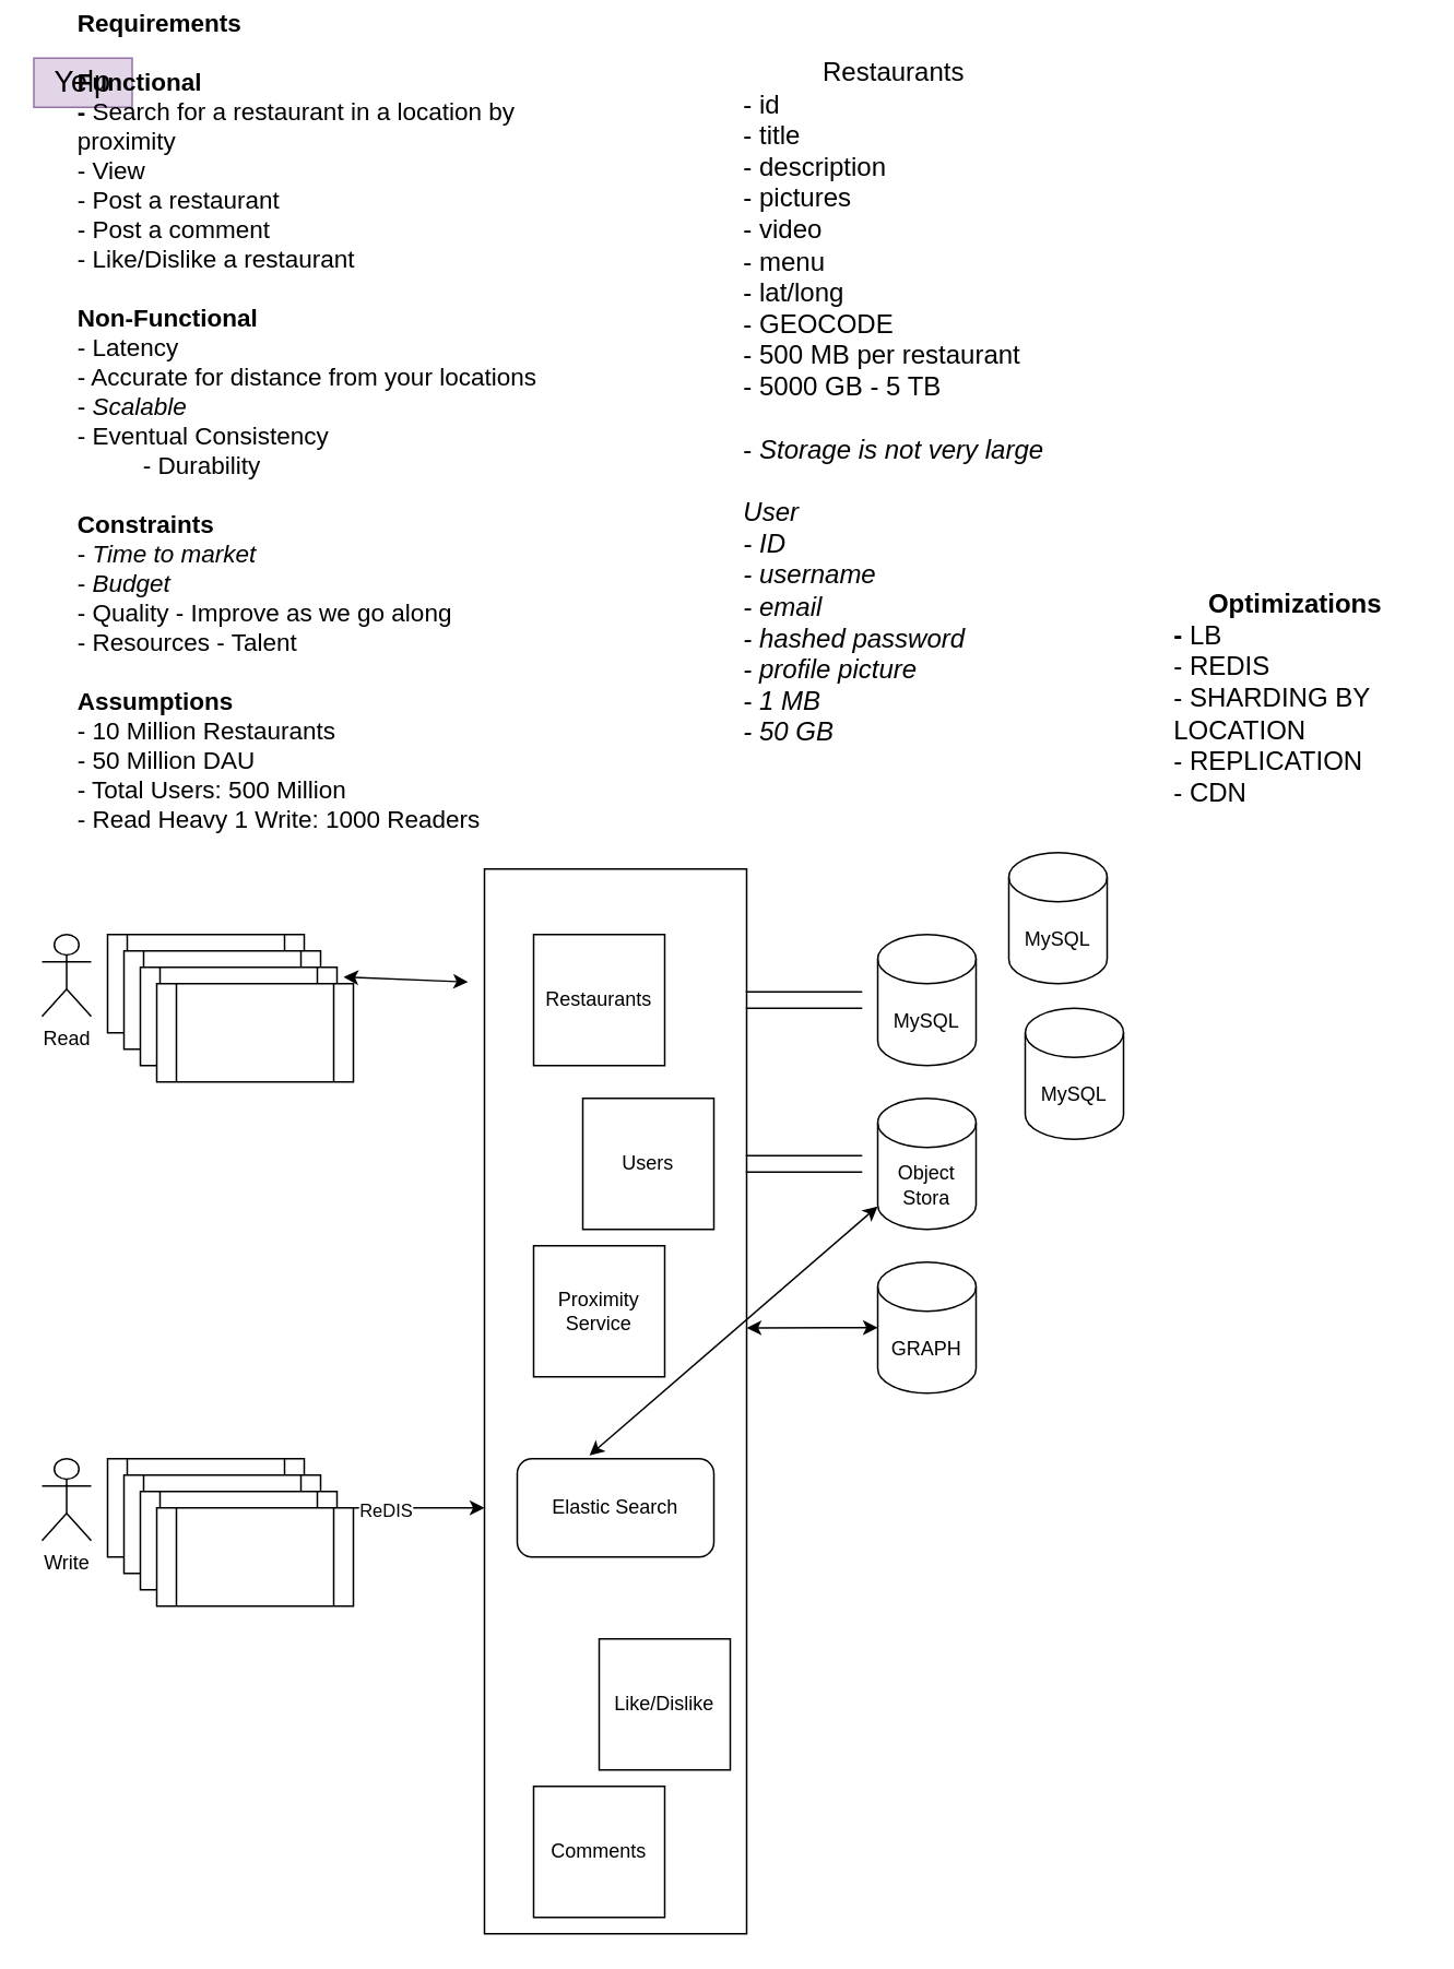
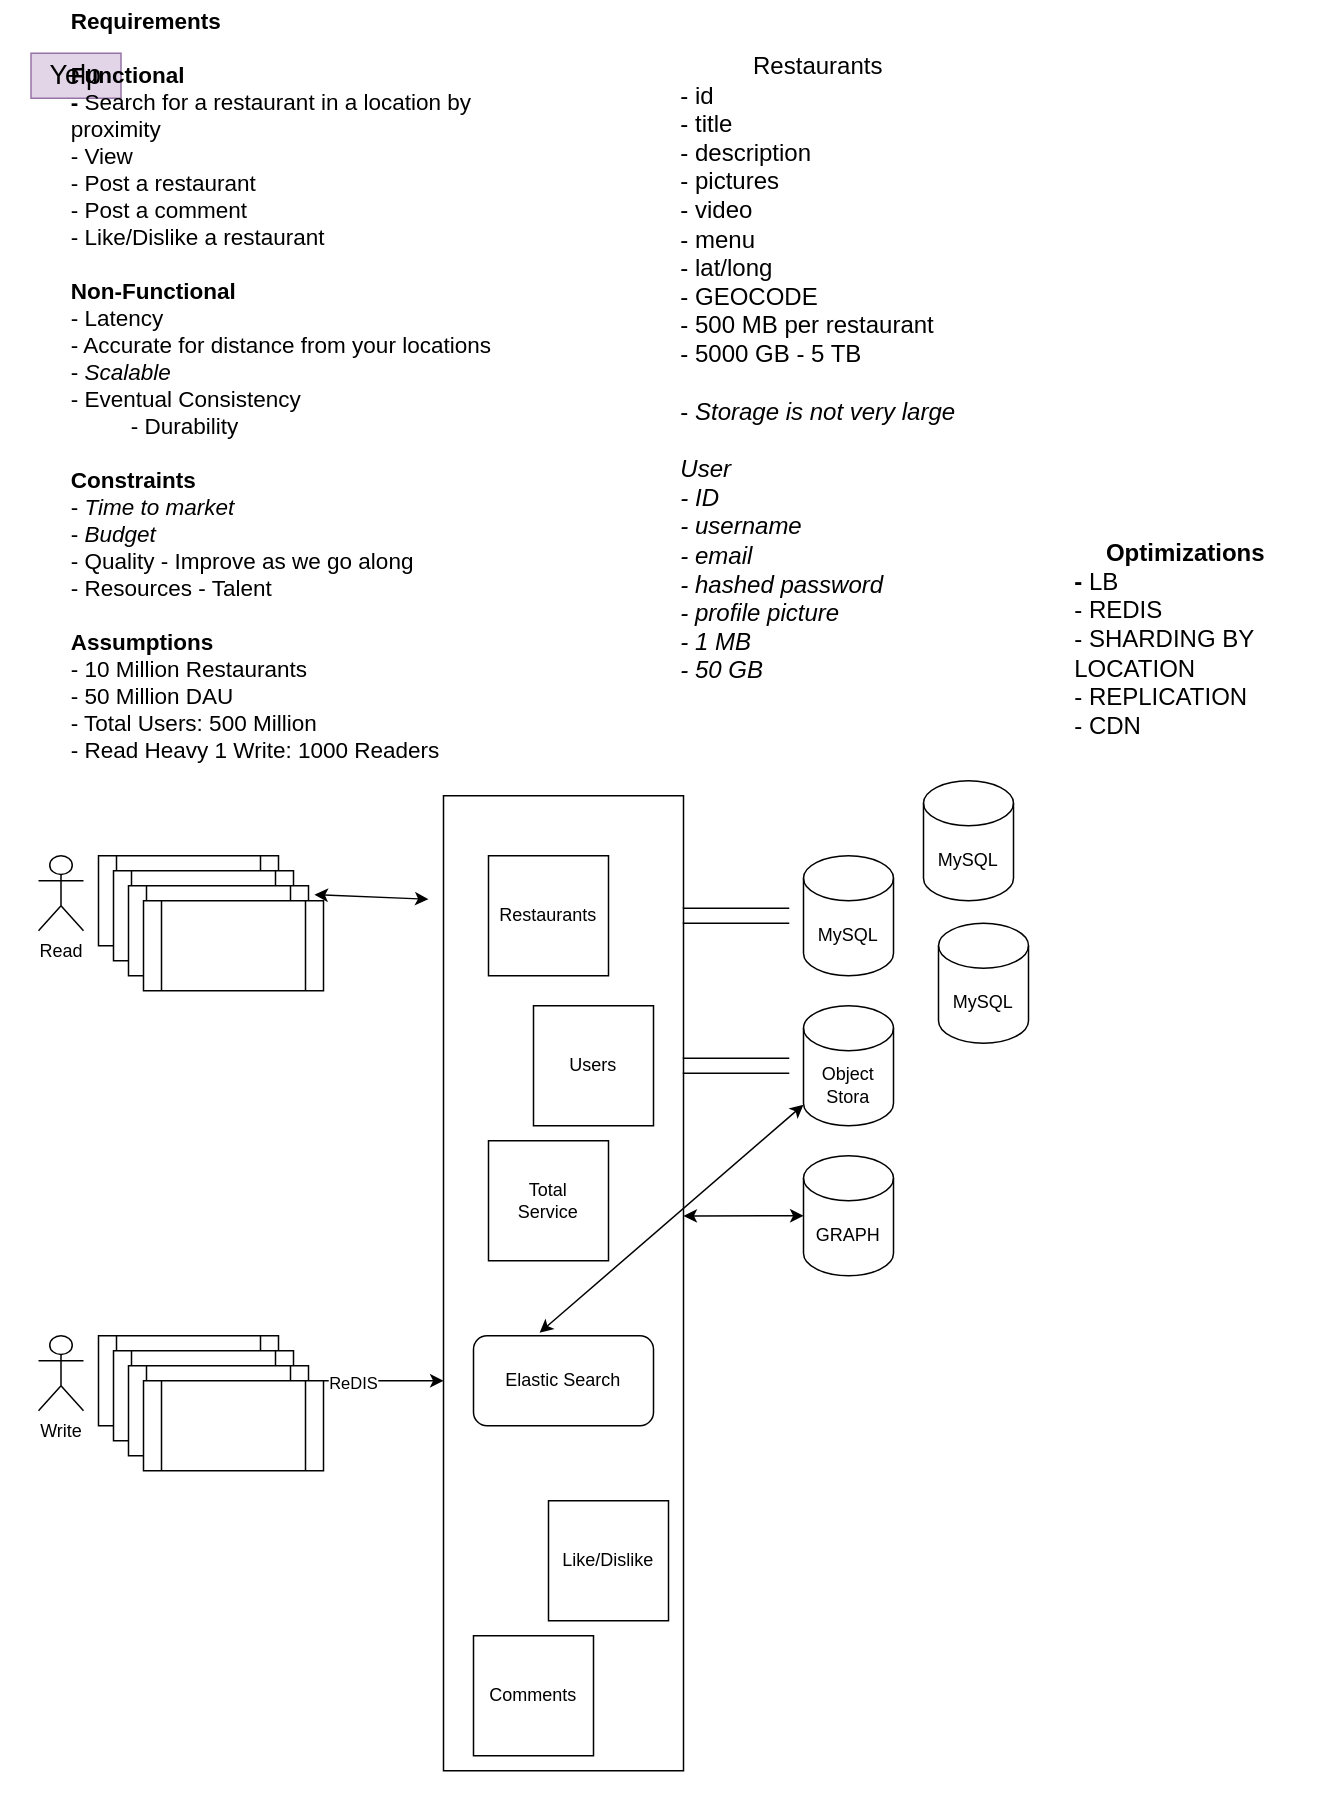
  <mxCell id="0" />
  <mxCell id="1" parent="0" />
  <mxCell id="2" value="" style="rounded=0;whiteSpace=wrap;html=1;" vertex="1" parent="1"><mxGeometry x="295" y="530" width="160" height="650" as="geometry" /></mxCell>
  <mxCell id="3" value="Yelp" style="text;html=1;strokeColor=#9673a6;fillColor=#e1d5e7;align=center;verticalAlign=middle;whiteSpace=wrap;rounded=0;fontSize=18;" vertex="1" parent="1"><mxGeometry x="20" y="35" width="60" height="30" as="geometry" /></mxCell>
  <mxCell id="4" value="&lt;font style=&quot;font-size: 15px;&quot;&gt;&lt;b&gt;Requirements&lt;br&gt;&lt;br&gt;Functional&lt;br&gt;- &lt;/b&gt;Search for a restaurant in a location by proximity&lt;br&gt;- View&amp;nbsp;&lt;br&gt;- Post a restaurant&lt;br&gt;- Post a comment&lt;br&gt;- Like/Dislike a restaurant&lt;br&gt;&lt;br&gt;&lt;b&gt;Non-Functional&lt;br&gt;&lt;/b&gt;- Latency&lt;br&gt;- Accurate for distance from your locations&lt;br&gt;- &lt;i&gt;Scalable&lt;/i&gt;&lt;br&gt;- Eventual Consistency&lt;br&gt;&lt;/font&gt;&lt;blockquote style=&quot;margin: 0 0 0 40px; border: none; padding: 0px;&quot;&gt;&lt;font style=&quot;font-size: 15px;&quot;&gt;- Durability&lt;/font&gt;&lt;/blockquote&gt;&lt;font style=&quot;font-size: 15px;&quot;&gt;&lt;br&gt;&lt;b&gt;Constraints&lt;/b&gt;&lt;br&gt;- &lt;i style=&quot;&quot;&gt;Time to market&lt;/i&gt;&lt;br&gt;- &lt;i&gt;Budget&lt;/i&gt;&lt;br&gt;- Quality - Improve as we go along&lt;br&gt;- Resources - Talent&lt;br&gt;&lt;br&gt;&lt;b&gt;Assumptions&lt;br&gt;&lt;/b&gt;- 10 Million Restaurants&lt;br&gt;- 50 Million DAU&lt;br&gt;- Total Users: 500 Million&lt;br&gt;- Read Heavy 1 Write: 1000 Readers&lt;br&gt;&lt;br&gt;&lt;br&gt;&lt;br&gt;&lt;br&gt;&lt;br&gt;&lt;br&gt;&lt;/font&gt;" style="text;html=1;strokeColor=none;fillColor=none;align=left;verticalAlign=middle;whiteSpace=wrap;rounded=0;" vertex="1" parent="1"><mxGeometry x="45" y="90" width="290" height="440" as="geometry" /></mxCell>
  <mxCell id="5" value="" style="shape=process;whiteSpace=wrap;html=1;backgroundOutline=1;" vertex="1" parent="1"><mxGeometry x="65" y="570" width="120" height="60" as="geometry" /></mxCell>
  <mxCell id="6" value="Read" style="shape=umlActor;verticalLabelPosition=bottom;verticalAlign=top;html=1;outlineConnect=0;" vertex="1" parent="1"><mxGeometry x="25" y="570" width="30" height="50" as="geometry" /></mxCell>
  <mxCell id="7" value="" style="shape=process;whiteSpace=wrap;html=1;backgroundOutline=1;" vertex="1" parent="1"><mxGeometry x="75" y="580" width="120" height="60" as="geometry" /></mxCell>
  <mxCell id="8" value="" style="shape=process;whiteSpace=wrap;html=1;backgroundOutline=1;" vertex="1" parent="1"><mxGeometry x="85" y="590" width="120" height="60" as="geometry" /></mxCell>
  <mxCell id="9" value="" style="shape=process;whiteSpace=wrap;html=1;backgroundOutline=1;" vertex="1" parent="1"><mxGeometry x="95" y="600" width="120" height="60" as="geometry" /></mxCell>
  <mxCell id="10" value="&lt;font style=&quot;font-size: 16px;&quot;&gt;Restaurants&lt;br&gt;&lt;div style=&quot;text-align: left;&quot;&gt;&lt;span style=&quot;background-color: initial;&quot;&gt;- id&amp;nbsp;&lt;/span&gt;&lt;/div&gt;&lt;div style=&quot;text-align: left;&quot;&gt;&lt;span style=&quot;background-color: initial;&quot;&gt;- title&amp;nbsp;&lt;/span&gt;&lt;/div&gt;&lt;div style=&quot;text-align: left;&quot;&gt;&lt;span style=&quot;background-color: initial;&quot;&gt;- description&lt;/span&gt;&lt;/div&gt;&lt;div style=&quot;text-align: left;&quot;&gt;&lt;span style=&quot;background-color: initial;&quot;&gt;- pictures&lt;/span&gt;&lt;/div&gt;&lt;div style=&quot;text-align: left;&quot;&gt;&lt;span style=&quot;background-color: initial;&quot;&gt;- video&lt;/span&gt;&lt;/div&gt;&lt;div style=&quot;text-align: left;&quot;&gt;&lt;span style=&quot;background-color: initial;&quot;&gt;- menu&lt;/span&gt;&lt;/div&gt;&lt;div style=&quot;text-align: left;&quot;&gt;&lt;span style=&quot;background-color: initial;&quot;&gt;- lat/long&lt;/span&gt;&lt;/div&gt;&lt;div style=&quot;text-align: left;&quot;&gt;&lt;span style=&quot;background-color: initial;&quot;&gt;- GEOCODE&lt;/span&gt;&lt;/div&gt;&lt;div style=&quot;text-align: left;&quot;&gt;&lt;span style=&quot;background-color: initial;&quot;&gt;- 500 MB per restaurant&lt;/span&gt;&lt;/div&gt;&lt;div style=&quot;text-align: left;&quot;&gt;&lt;span style=&quot;background-color: initial;&quot;&gt;- 5000 GB - 5 TB&lt;/span&gt;&lt;/div&gt;&lt;div style=&quot;text-align: left;&quot;&gt;&lt;span style=&quot;background-color: initial;&quot;&gt;&lt;br&gt;&lt;/span&gt;&lt;/div&gt;&lt;div style=&quot;text-align: left;&quot;&gt;&lt;span style=&quot;background-color: initial;&quot;&gt;- &lt;i&gt;Storage is not very large&lt;/i&gt;&lt;/span&gt;&lt;/div&gt;&lt;div style=&quot;text-align: left;&quot;&gt;&lt;span style=&quot;background-color: initial;&quot;&gt;&lt;i&gt;&lt;br&gt;&lt;/i&gt;&lt;/span&gt;&lt;/div&gt;&lt;div style=&quot;text-align: left;&quot;&gt;&lt;span style=&quot;background-color: initial;&quot;&gt;&lt;i&gt;User&amp;nbsp;&lt;/i&gt;&lt;/span&gt;&lt;/div&gt;&lt;div style=&quot;text-align: left;&quot;&gt;&lt;span style=&quot;background-color: initial;&quot;&gt;&lt;i&gt;- ID&lt;/i&gt;&lt;/span&gt;&lt;/div&gt;&lt;div style=&quot;text-align: left;&quot;&gt;&lt;span style=&quot;background-color: initial;&quot;&gt;&lt;i&gt;- username&lt;/i&gt;&lt;/span&gt;&lt;/div&gt;&lt;div style=&quot;text-align: left;&quot;&gt;&lt;span style=&quot;background-color: initial;&quot;&gt;&lt;i&gt;- email&lt;/i&gt;&lt;/span&gt;&lt;/div&gt;&lt;div style=&quot;text-align: left;&quot;&gt;&lt;span style=&quot;background-color: initial;&quot;&gt;&lt;i&gt;- hashed password&amp;nbsp;&lt;/i&gt;&lt;/span&gt;&lt;/div&gt;&lt;div style=&quot;text-align: left;&quot;&gt;&lt;span style=&quot;background-color: initial;&quot;&gt;&lt;i&gt;- profile picture&lt;/i&gt;&lt;/span&gt;&lt;/div&gt;&lt;div style=&quot;text-align: left;&quot;&gt;&lt;span style=&quot;background-color: initial;&quot;&gt;&lt;i&gt;- 1 MB&lt;/i&gt;&lt;/span&gt;&lt;/div&gt;&lt;div style=&quot;text-align: left;&quot;&gt;&lt;span style=&quot;background-color: initial;&quot;&gt;&lt;i&gt;- 50 GB&lt;/i&gt;&lt;/span&gt;&lt;/div&gt;&lt;/font&gt;" style="text;html=1;strokeColor=none;fillColor=none;align=center;verticalAlign=middle;whiteSpace=wrap;rounded=0;" vertex="1" parent="1"><mxGeometry x="445" y="20" width="200" height="450" as="geometry" /></mxCell>
  <mxCell id="11" value="Restaurants" style="whiteSpace=wrap;html=1;aspect=fixed;" vertex="1" parent="1"><mxGeometry x="325" y="570" width="80" height="80" as="geometry" /></mxCell>
  <mxCell id="12" value="Users" style="whiteSpace=wrap;html=1;aspect=fixed;" vertex="1" parent="1"><mxGeometry x="355" y="670" width="80" height="80" as="geometry" /></mxCell>
  <mxCell id="13" value="" style="endArrow=classic;startArrow=classic;html=1;rounded=0;exitX=0.95;exitY=-0.067;exitDx=0;exitDy=0;exitPerimeter=0;" edge="1" parent="1" source="9"><mxGeometry width="50" height="50" relative="1" as="geometry"><mxPoint x="445" y="650" as="sourcePoint" /><mxPoint x="285" y="599" as="targetPoint" /></mxGeometry></mxCell>
  <mxCell id="14" value="MySQL" style="shape=cylinder3;whiteSpace=wrap;html=1;boundedLbl=1;backgroundOutline=1;size=15;" vertex="1" parent="1"><mxGeometry x="535" y="570" width="60" height="80" as="geometry" /></mxCell>
  <mxCell id="15" value="Object Stora" style="shape=cylinder3;whiteSpace=wrap;html=1;boundedLbl=1;backgroundOutline=1;size=15;" vertex="1" parent="1"><mxGeometry x="535" y="670" width="60" height="80" as="geometry" /></mxCell>
  <mxCell id="16" value="Write" style="shape=umlActor;verticalLabelPosition=bottom;verticalAlign=top;html=1;outlineConnect=0;" vertex="1" parent="1"><mxGeometry x="25" y="890" width="30" height="50" as="geometry" /></mxCell>
  <mxCell id="17" value="Elastic Search" style="rounded=1;whiteSpace=wrap;html=1;" vertex="1" parent="1"><mxGeometry x="315" y="890" width="120" height="60" as="geometry" /></mxCell>
  <mxCell id="18" value="" style="endArrow=classic;startArrow=classic;html=1;rounded=0;" edge="1" parent="1"><mxGeometry width="50" height="50" relative="1" as="geometry"><mxPoint x="65" y="920" as="sourcePoint" /><mxPoint x="295" y="920" as="targetPoint" /></mxGeometry></mxCell>
  <mxCell id="19" value="ReDIS" style="edgeLabel;html=1;align=center;verticalAlign=middle;resizable=0;points=[];" vertex="1" connectable="0" parent="18"><mxGeometry x="0.47" y="-1" relative="1" as="geometry"><mxPoint as="offset" /></mxGeometry></mxCell>
  <mxCell id="20" value="" style="shape=partialRectangle;whiteSpace=wrap;html=1;left=0;right=0;fillColor=none;" vertex="1" parent="1"><mxGeometry x="455" y="605" width="70" height="10" as="geometry" /></mxCell>
  <mxCell id="21" value="" style="shape=partialRectangle;whiteSpace=wrap;html=1;left=0;right=0;fillColor=none;" vertex="1" parent="1"><mxGeometry x="455" y="705" width="70" height="10" as="geometry" /></mxCell>
  <mxCell id="22" value="" style="shape=partialRectangle;whiteSpace=wrap;html=1;left=0;right=0;fillColor=none;" vertex="1" parent="1"><mxGeometry x="445" y="880" width="120" as="geometry" /></mxCell>
- <mxCell id="23" value="Proximity&lt;br&gt;Service" style="whiteSpace=wrap;html=1;aspect=fixed;" vertex="1" parent="1"><mxGeometry x="325" y="760" width="80" height="80" as="geometry" /></mxCell>
+ <mxCell id="23" value="Total&lt;br&gt;Service" style="whiteSpace=wrap;html=1;aspect=fixed;" vertex="1" parent="1"><mxGeometry x="325" y="760" width="80" height="80" as="geometry" /></mxCell>
  <mxCell id="24" value="" style="endArrow=classic;startArrow=classic;html=1;rounded=0;exitX=0.367;exitY=-0.033;exitDx=0;exitDy=0;exitPerimeter=0;" edge="1" parent="1" source="17" target="15"><mxGeometry width="50" height="50" relative="1" as="geometry"><mxPoint x="445" y="660" as="sourcePoint" /><mxPoint x="495" y="610" as="targetPoint" /></mxGeometry></mxCell>
  <mxCell id="25" value="Like/Dislike" style="whiteSpace=wrap;html=1;aspect=fixed;" vertex="1" parent="1"><mxGeometry x="365" y="1000" width="80" height="80" as="geometry" /></mxCell>
  <mxCell id="26" value="" style="shape=process;whiteSpace=wrap;html=1;backgroundOutline=1;" vertex="1" parent="1"><mxGeometry x="65" y="890" width="120" height="60" as="geometry" /></mxCell>
- <mxCell id="27" value="Comments" style="whiteSpace=wrap;html=1;aspect=fixed;" vertex="1" parent="1"><mxGeometry x="325" y="1090" width="80" height="80" as="geometry" /></mxCell>
+ <mxCell id="27" value="Comments" style="whiteSpace=wrap;html=1;aspect=fixed;" vertex="1" parent="1"><mxGeometry x="315" y="1090" width="80" height="80" as="geometry" /></mxCell>
  <mxCell id="28" value="&lt;font style=&quot;font-size: 16px;&quot;&gt;&lt;b style=&quot;&quot;&gt;Optimizations&lt;/b&gt;&lt;br&gt;&lt;/font&gt;&lt;div style=&quot;text-align: left; font-size: 16px;&quot;&gt;&lt;font style=&quot;font-size: 16px;&quot;&gt;&lt;b style=&quot;font-weight: bold; background-color: initial;&quot;&gt;- &lt;/b&gt;&lt;span style=&quot;background-color: initial;&quot;&gt;LB&lt;/span&gt;&lt;/font&gt;&lt;/div&gt;&lt;div style=&quot;text-align: left; font-size: 16px;&quot;&gt;&lt;font style=&quot;font-size: 16px;&quot;&gt;&lt;span style=&quot;background-color: initial;&quot;&gt;- REDIS&lt;/span&gt;&lt;/font&gt;&lt;/div&gt;&lt;div style=&quot;text-align: left; font-size: 16px;&quot;&gt;&lt;font style=&quot;font-size: 16px;&quot;&gt;&lt;span style=&quot;background-color: initial;&quot;&gt;- SHARDING BY LOCATION&lt;/span&gt;&lt;/font&gt;&lt;/div&gt;&lt;div style=&quot;text-align: left; font-size: 16px;&quot;&gt;&lt;font style=&quot;font-size: 16px;&quot;&gt;&lt;span style=&quot;background-color: initial;&quot;&gt;- REPLICATION&lt;/span&gt;&lt;/font&gt;&lt;/div&gt;&lt;div style=&quot;text-align: left; font-size: 16px;&quot;&gt;&lt;font style=&quot;font-size: 16px;&quot;&gt;&lt;span style=&quot;background-color: initial;&quot;&gt;- CDN&lt;/span&gt;&lt;/font&gt;&lt;/div&gt;&lt;div style=&quot;text-align: left; font-size: 16px;&quot;&gt;&lt;font style=&quot;font-size: 16px;&quot;&gt;&lt;span style=&quot;background-color: initial;&quot;&gt;&lt;br&gt;&lt;/span&gt;&lt;/font&gt;&lt;/div&gt;" style="text;html=1;strokeColor=none;fillColor=none;align=center;verticalAlign=middle;whiteSpace=wrap;rounded=0;" vertex="1" parent="1"><mxGeometry x="715" y="340" width="150" height="190" as="geometry" /></mxCell>
  <mxCell id="29" value="MySQL" style="shape=cylinder3;whiteSpace=wrap;html=1;boundedLbl=1;backgroundOutline=1;size=15;" vertex="1" parent="1"><mxGeometry x="615" y="520" width="60" height="80" as="geometry" /></mxCell>
  <mxCell id="30" value="MySQL" style="shape=cylinder3;whiteSpace=wrap;html=1;boundedLbl=1;backgroundOutline=1;size=15;" vertex="1" parent="1"><mxGeometry x="625" y="615" width="60" height="80" as="geometry" /></mxCell>
  <mxCell id="31" value="GRAPH" style="shape=cylinder3;whiteSpace=wrap;html=1;boundedLbl=1;backgroundOutline=1;size=15;" vertex="1" parent="1"><mxGeometry x="535" y="770" width="60" height="80" as="geometry" /></mxCell>
  <mxCell id="32" value="" style="endArrow=classic;startArrow=classic;html=1;rounded=0;exitX=1;exitY=0.431;exitDx=0;exitDy=0;exitPerimeter=0;entryX=0;entryY=0.5;entryDx=0;entryDy=0;entryPerimeter=0;" edge="1" parent="1" source="2" target="31"><mxGeometry width="50" height="50" relative="1" as="geometry"><mxPoint x="465" y="830" as="sourcePoint" /><mxPoint x="515" y="780" as="targetPoint" /></mxGeometry></mxCell>
  <mxCell id="33" value="" style="shape=process;whiteSpace=wrap;html=1;backgroundOutline=1;" vertex="1" parent="1"><mxGeometry x="75" y="900" width="120" height="60" as="geometry" /></mxCell>
  <mxCell id="34" value="" style="shape=process;whiteSpace=wrap;html=1;backgroundOutline=1;" vertex="1" parent="1"><mxGeometry x="85" y="910" width="120" height="60" as="geometry" /></mxCell>
  <mxCell id="35" value="" style="shape=process;whiteSpace=wrap;html=1;backgroundOutline=1;" vertex="1" parent="1"><mxGeometry x="95" y="920" width="120" height="60" as="geometry" /></mxCell>
